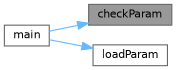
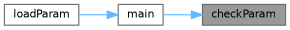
  digraph {
    rankdir=RL
    node [color=grey40 fillcolor=white fontname=Helvetica fontsize=10 shape=box style=filled]
    edge [color=steelblue1 dir=back fontname=Helvetica fontsize=10 labelfontname=Helvetica labelfontsize=10 style=solid]
    n1 [color=gray40 fillcolor=grey60 fontcolor=black height=0.2 label=checkParam width=0.4]
    n2 [height=0.2 label=main width=0.4]
    n3 [height=0.2 label=loadParam width=0.4]
    n1 -> n2
-   n3 -> n2
+   n2 -> n3
  }
